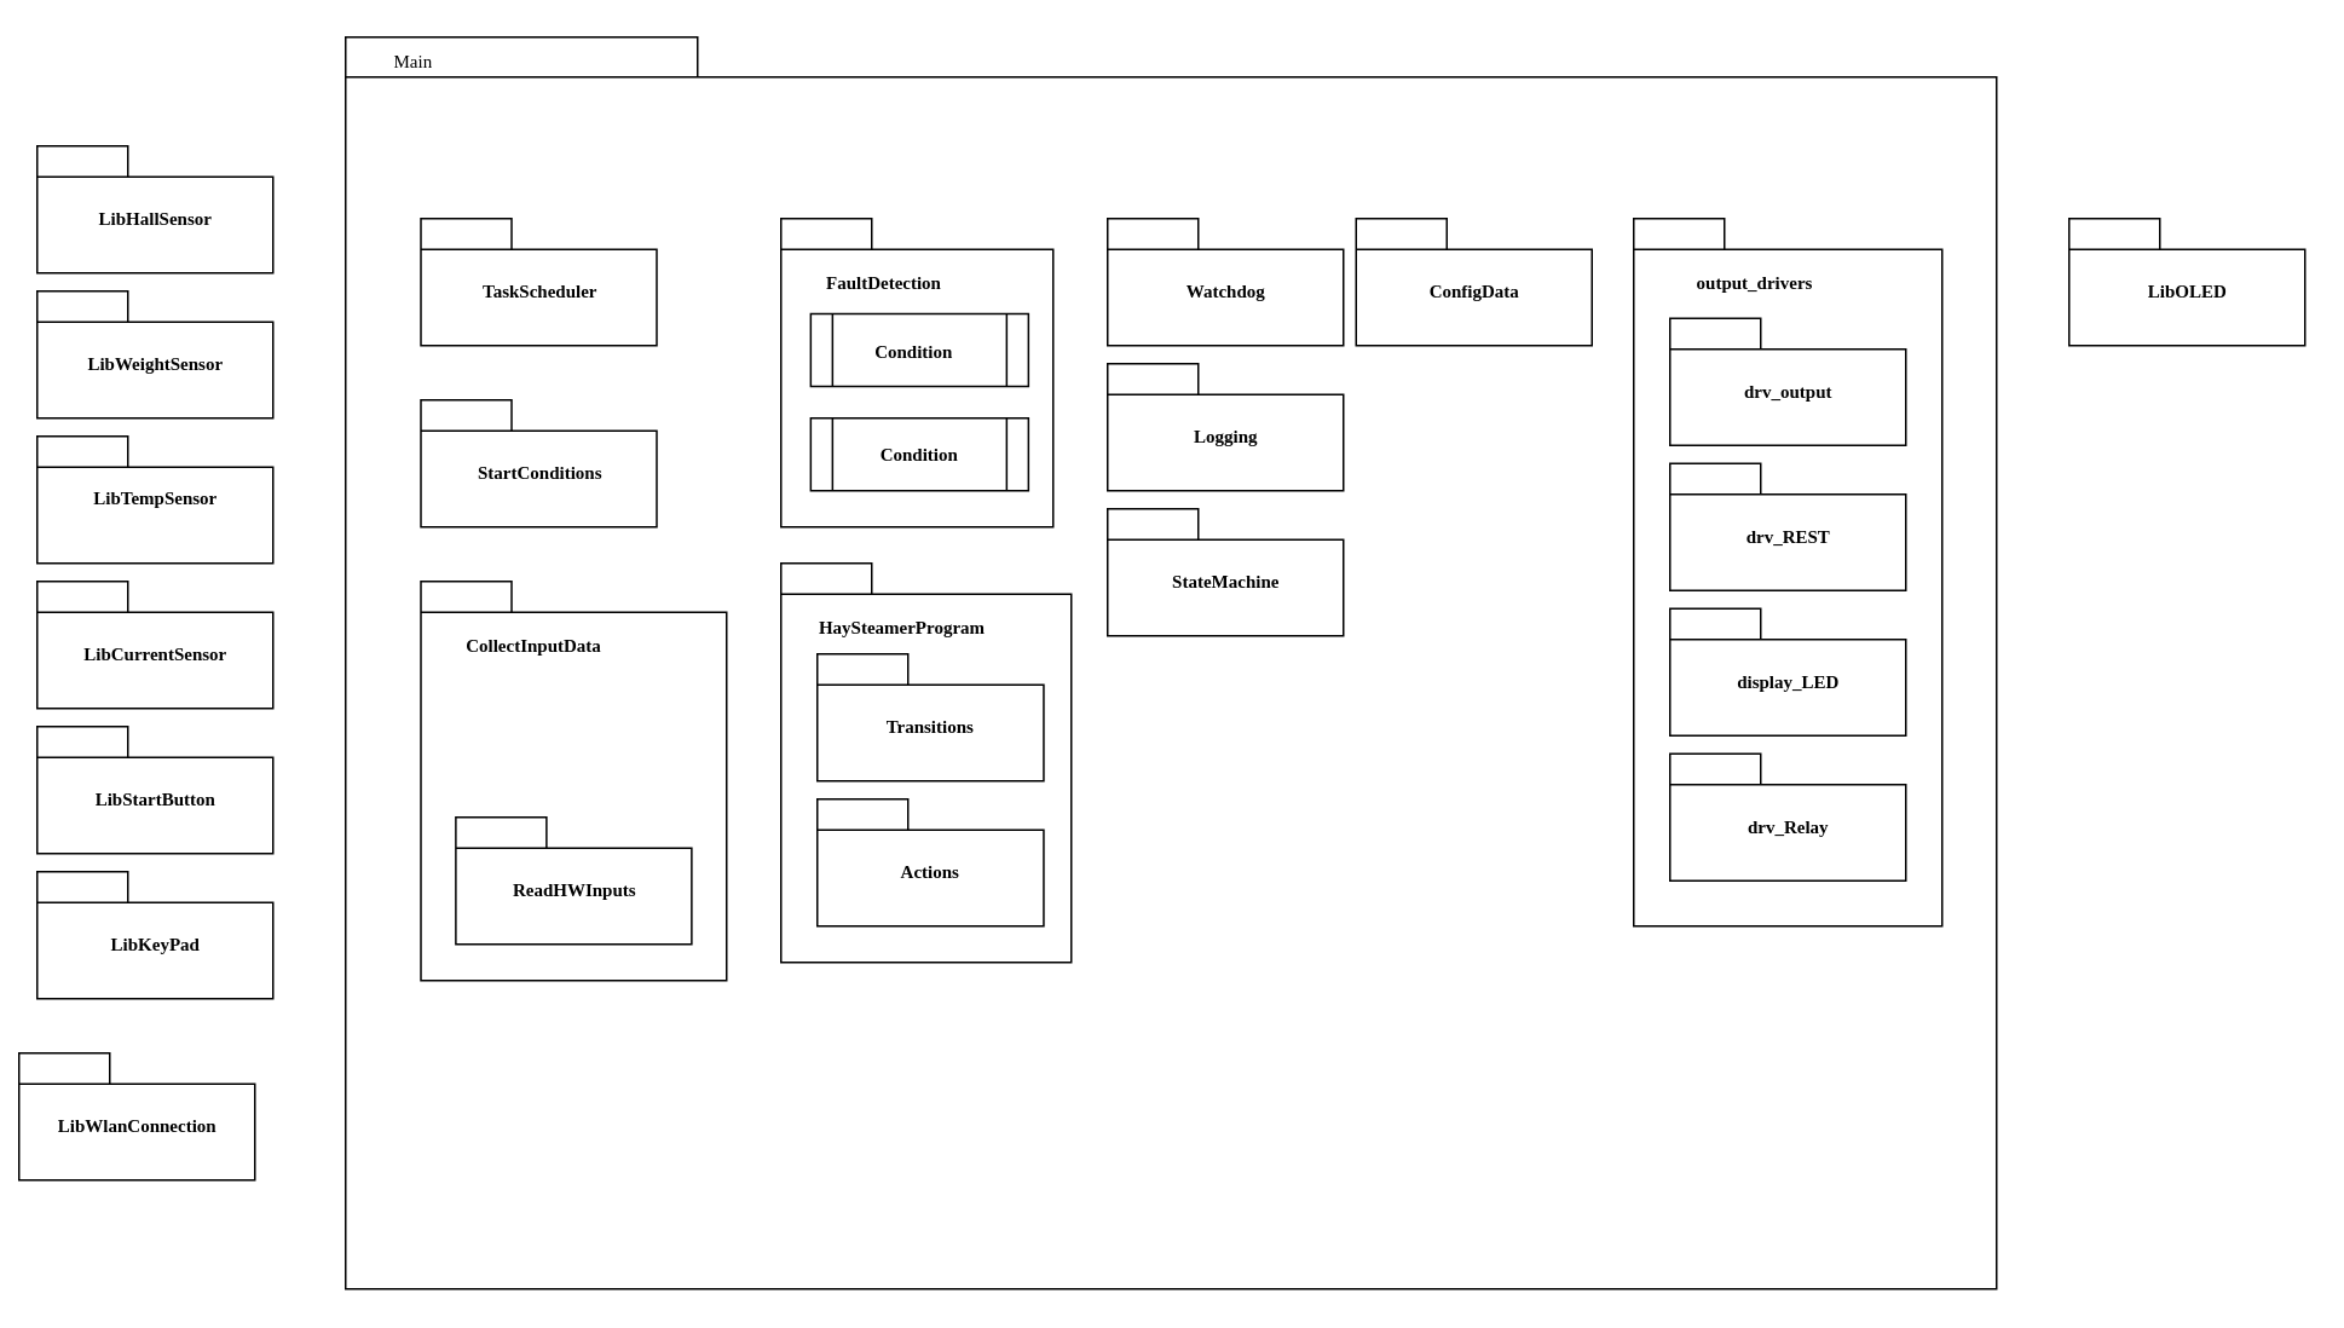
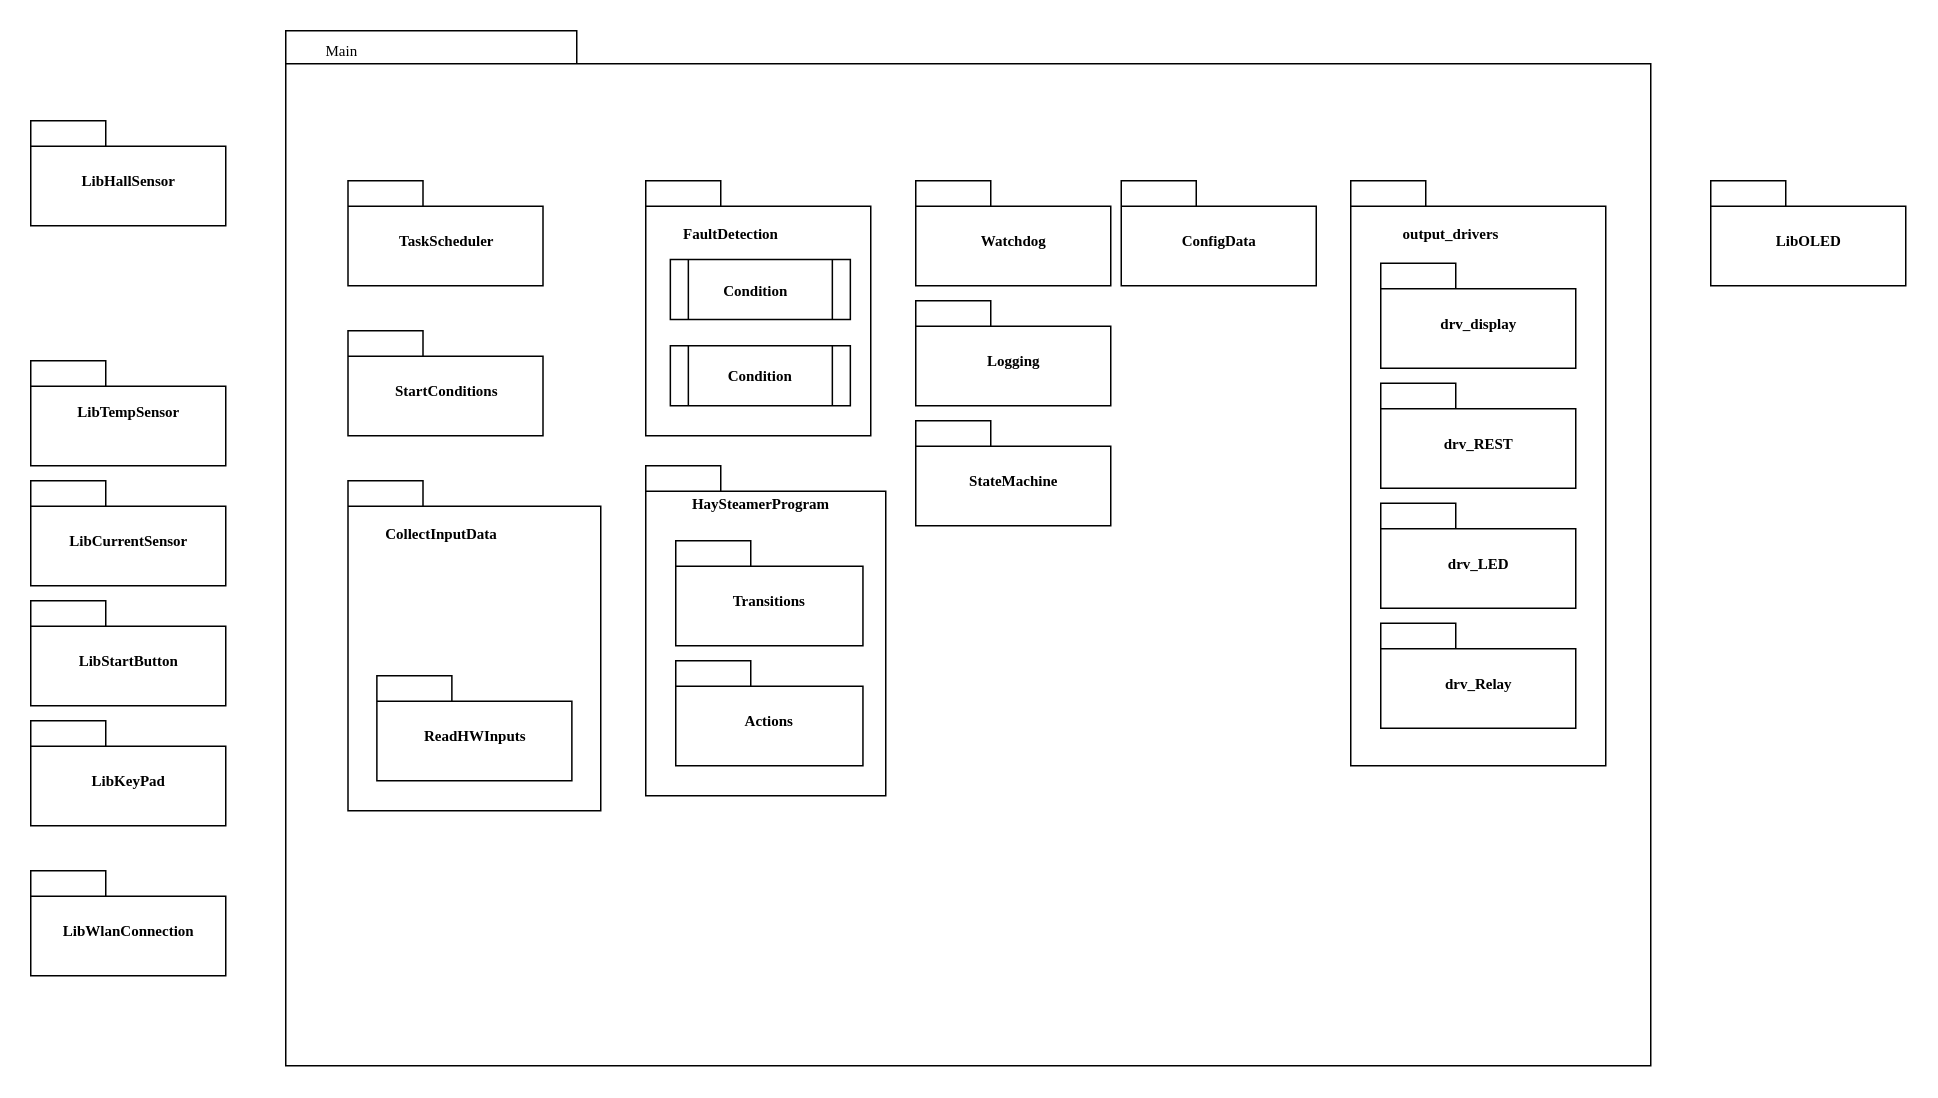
  <mxCell id="0" />
  <mxCell id="1" parent="0" />
  <mxCell id="2" value="" style="shape=folder;fontStyle=1;spacingTop=10;tabWidth=194;tabHeight=22;tabPosition=left;html=1;rounded=0;shadow=0;comic=0;labelBackgroundColor=none;strokeWidth=1;fillColor=none;fontFamily=Verdana;fontSize=10;align=center;" parent="1" vertex="1"><mxGeometry x="190" y="20" width="910" height="690" as="geometry" /></mxCell>
  <mxCell id="3" value="" style="shape=folder;fontStyle=1;spacingTop=10;tabWidth=50;tabHeight=17;tabPosition=left;html=1;rounded=0;shadow=0;comic=0;labelBackgroundColor=none;strokeWidth=1;fontFamily=Verdana;fontSize=10;align=center;" vertex="1" parent="1"><mxGeometry x="900" y="120" width="170" height="390" as="geometry" /></mxCell>
  <mxCell id="4" value="" style="group" parent="1" vertex="1" connectable="0"><mxGeometry x="231.5" y="120" width="130" height="70" as="geometry" /></mxCell>
  <mxCell id="5" value="TaskScheduler" style="shape=folder;fontStyle=1;spacingTop=10;tabWidth=50;tabHeight=17;tabPosition=left;html=1;rounded=0;shadow=0;comic=0;labelBackgroundColor=none;strokeWidth=1;fontFamily=Verdana;fontSize=10;align=center;" parent="4" vertex="1"><mxGeometry width="130" height="70" as="geometry" /></mxCell>
  <mxCell id="6" value="Main" style="text;html=1;align=left;verticalAlign=top;spacingTop=-4;fontSize=10;fontFamily=Verdana" parent="1" vertex="1"><mxGeometry x="215" y="25" width="130" height="20" as="geometry" /></mxCell>
  <mxCell id="7" value="" style="group" vertex="1" connectable="0" parent="1"><mxGeometry x="20" y="240" width="130" height="70" as="geometry" /></mxCell>
  <mxCell id="8" value="LibTempSensor&lt;div&gt;&lt;br&gt;&lt;/div&gt;" style="shape=folder;fontStyle=1;spacingTop=10;tabWidth=50;tabHeight=17;tabPosition=left;html=1;rounded=0;shadow=0;comic=0;labelBackgroundColor=none;strokeWidth=1;fontFamily=Verdana;fontSize=10;align=center;" vertex="1" parent="7"><mxGeometry width="130" height="70" as="geometry" /></mxCell>
- <mxCell id="9" value="&lt;div&gt;LibWlanConnection&lt;/div&gt;" style="shape=folder;fontStyle=1;spacingTop=10;tabWidth=50;tabHeight=17;tabPosition=left;html=1;rounded=0;shadow=0;comic=0;labelBackgroundColor=none;strokeWidth=1;fontFamily=Verdana;fontSize=10;align=center;" vertex="1" parent="1"><mxGeometry x="10" y="580" width="130" height="70" as="geometry" /></mxCell>
+ <mxCell id="9" value="&lt;div&gt;LibWlanConnection&lt;/div&gt;" style="shape=folder;fontStyle=1;spacingTop=10;tabWidth=50;tabHeight=17;tabPosition=left;html=1;rounded=0;shadow=0;comic=0;labelBackgroundColor=none;strokeWidth=1;fontFamily=Verdana;fontSize=10;align=center;" vertex="1" parent="1"><mxGeometry x="20" y="580" width="130" height="70" as="geometry" /></mxCell>
  <mxCell id="10" value="LibStartButton" style="shape=folder;fontStyle=1;spacingTop=10;tabWidth=50;tabHeight=17;tabPosition=left;html=1;rounded=0;shadow=0;comic=0;labelBackgroundColor=none;strokeWidth=1;fontFamily=Verdana;fontSize=10;align=center;" vertex="1" parent="1"><mxGeometry x="20" y="400" width="130" height="70" as="geometry" /></mxCell>
  <mxCell id="11" value="&lt;div&gt;LibKeyPad&lt;/div&gt;" style="shape=folder;fontStyle=1;spacingTop=10;tabWidth=50;tabHeight=17;tabPosition=left;html=1;rounded=0;shadow=0;comic=0;labelBackgroundColor=none;strokeWidth=1;fontFamily=Verdana;fontSize=10;align=center;" vertex="1" parent="1"><mxGeometry x="20" y="480" width="130" height="70" as="geometry" /></mxCell>
  <mxCell id="12" value="&lt;div&gt;LibOLED&lt;/div&gt;" style="shape=folder;fontStyle=1;spacingTop=10;tabWidth=50;tabHeight=17;tabPosition=left;html=1;rounded=0;shadow=0;comic=0;labelBackgroundColor=none;strokeWidth=1;fontFamily=Verdana;fontSize=10;align=center;" vertex="1" parent="1"><mxGeometry x="1140" y="120" width="130" height="70" as="geometry" /></mxCell>
  <mxCell id="13" value="" style="group" vertex="1" connectable="0" parent="1"><mxGeometry x="20" y="320" width="130" height="70" as="geometry" /></mxCell>
  <mxCell id="14" value="&lt;div&gt;LibCurrentSensor&lt;/div&gt;" style="shape=folder;fontStyle=1;spacingTop=10;tabWidth=50;tabHeight=17;tabPosition=left;html=1;rounded=0;shadow=0;comic=0;labelBackgroundColor=none;strokeWidth=1;fontFamily=Verdana;fontSize=10;align=center;" vertex="1" parent="13"><mxGeometry width="130" height="70" as="geometry" /></mxCell>
  <mxCell id="15" value="" style="group" vertex="1" connectable="0" parent="1"><mxGeometry x="610" y="120" width="130" height="70" as="geometry" /></mxCell>
  <mxCell id="16" value="Watchdog" style="shape=folder;fontStyle=1;spacingTop=10;tabWidth=50;tabHeight=17;tabPosition=left;html=1;rounded=0;shadow=0;comic=0;labelBackgroundColor=none;strokeWidth=1;fontFamily=Verdana;fontSize=10;align=center;" vertex="1" parent="15"><mxGeometry width="130" height="70" as="geometry" /></mxCell>
  <mxCell id="17" value="" style="group" vertex="1" connectable="0" parent="1"><mxGeometry x="231.5" y="320" width="168.5" height="250" as="geometry" /></mxCell>
  <mxCell id="18" value="" style="shape=folder;fontStyle=1;spacingTop=10;tabWidth=50;tabHeight=17;tabPosition=left;html=1;rounded=0;shadow=0;comic=0;labelBackgroundColor=none;strokeWidth=1;fontFamily=Verdana;fontSize=10;align=center;" vertex="1" parent="17"><mxGeometry width="168.5" height="220" as="geometry" /></mxCell>
  <mxCell id="19" value="&lt;font style=&quot;font-size: 10px;&quot; face=&quot;Verdana&quot;&gt;&lt;b style=&quot;background-color: light-dark(#ffffff, var(--ge-dark-color, #121212));&quot;&gt;CollectInputData&lt;/b&gt;&lt;/font&gt;" style="text;html=1;align=center;verticalAlign=middle;whiteSpace=wrap;rounded=0;" vertex="1" parent="17"><mxGeometry x="-4.4" y="20" width="134.4" height="30" as="geometry" /></mxCell>
  <mxCell id="20" value="ReadHWInputs" style="shape=folder;fontStyle=1;spacingTop=10;tabWidth=50;tabHeight=17;tabPosition=left;html=1;rounded=0;shadow=0;comic=0;labelBackgroundColor=none;strokeWidth=1;fontFamily=Verdana;fontSize=10;align=center;" vertex="1" parent="17"><mxGeometry x="19.25" y="130" width="130" height="70" as="geometry" /></mxCell>
  <mxCell id="21" value="drv_REST" style="shape=folder;fontStyle=1;spacingTop=10;tabWidth=50;tabHeight=17;tabPosition=left;html=1;rounded=0;shadow=0;comic=0;labelBackgroundColor=none;strokeWidth=1;fontFamily=Verdana;fontSize=10;align=center;" vertex="1" parent="1"><mxGeometry x="920" y="255" width="130" height="70" as="geometry" /></mxCell>
  <mxCell id="22" value="" style="group" vertex="1" connectable="0" parent="1"><mxGeometry x="747" y="120" width="130" height="70" as="geometry" /></mxCell>
  <mxCell id="23" value="ConfigData" style="shape=folder;fontStyle=1;spacingTop=10;tabWidth=50;tabHeight=17;tabPosition=left;html=1;rounded=0;shadow=0;comic=0;labelBackgroundColor=none;strokeWidth=1;fontFamily=Verdana;fontSize=10;align=center;" vertex="1" parent="22"><mxGeometry width="130" height="70" as="geometry" /></mxCell>
  <mxCell id="24" value="" style="group" vertex="1" connectable="0" parent="1"><mxGeometry x="610" y="200" width="130" height="70" as="geometry" /></mxCell>
  <mxCell id="25" value="Logging" style="shape=folder;fontStyle=1;spacingTop=10;tabWidth=50;tabHeight=17;tabPosition=left;html=1;rounded=0;shadow=0;comic=0;labelBackgroundColor=none;strokeWidth=1;fontFamily=Verdana;fontSize=10;align=center;" vertex="1" parent="24"><mxGeometry width="130" height="70" as="geometry" /></mxCell>
  <mxCell id="26" value="" style="group" vertex="1" connectable="0" parent="1"><mxGeometry x="20" y="160" width="130" height="70" as="geometry" /></mxCell>
- <mxCell id="27" value="LibWeightSensor" style="shape=folder;fontStyle=1;spacingTop=10;tabWidth=50;tabHeight=17;tabPosition=left;html=1;rounded=0;shadow=0;comic=0;labelBackgroundColor=none;strokeWidth=1;fontFamily=Verdana;fontSize=10;align=center;" vertex="1" parent="26"><mxGeometry width="130" height="70" as="geometry" /></mxCell>
  <mxCell id="28" value="" style="group" vertex="1" connectable="0" parent="1"><mxGeometry x="20" y="80" width="130" height="70" as="geometry" /></mxCell>
  <mxCell id="29" value="LibHallSensor" style="shape=folder;fontStyle=1;spacingTop=10;tabWidth=50;tabHeight=17;tabPosition=left;html=1;rounded=0;shadow=0;comic=0;labelBackgroundColor=none;strokeWidth=1;fontFamily=Verdana;fontSize=10;align=center;" vertex="1" parent="28"><mxGeometry width="130" height="70" as="geometry" /></mxCell>
  <mxCell id="30" value="" style="group" vertex="1" connectable="0" parent="1"><mxGeometry x="920" y="175" width="130" height="70" as="geometry" /></mxCell>
- <mxCell id="31" value="drv_output" style="shape=folder;fontStyle=1;spacingTop=10;tabWidth=50;tabHeight=17;tabPosition=left;html=1;rounded=0;shadow=0;comic=0;labelBackgroundColor=none;strokeWidth=1;fontFamily=Verdana;fontSize=10;align=center;" vertex="1" parent="30"><mxGeometry width="130" height="70" as="geometry" /></mxCell>
+ <mxCell id="31" value="drv_display" style="shape=folder;fontStyle=1;spacingTop=10;tabWidth=50;tabHeight=17;tabPosition=left;html=1;rounded=0;shadow=0;comic=0;labelBackgroundColor=none;strokeWidth=1;fontFamily=Verdana;fontSize=10;align=center;" vertex="1" parent="30"><mxGeometry width="130" height="70" as="geometry" /></mxCell>
  <mxCell id="32" value="drv_Relay" style="shape=folder;fontStyle=1;spacingTop=10;tabWidth=50;tabHeight=17;tabPosition=left;html=1;rounded=0;shadow=0;comic=0;labelBackgroundColor=none;strokeWidth=1;fontFamily=Verdana;fontSize=10;align=center;" vertex="1" parent="1"><mxGeometry x="920" y="415" width="130" height="70" as="geometry" /></mxCell>
  <mxCell id="33" value="" style="group" vertex="1" connectable="0" parent="1"><mxGeometry x="231.5" y="220" width="130" height="70" as="geometry" /></mxCell>
  <mxCell id="34" value="StartConditions" style="shape=folder;fontStyle=1;spacingTop=10;tabWidth=50;tabHeight=17;tabPosition=left;html=1;rounded=0;shadow=0;comic=0;labelBackgroundColor=none;strokeWidth=1;fontFamily=Verdana;fontSize=10;align=center;" vertex="1" parent="33"><mxGeometry width="130" height="70" as="geometry" /></mxCell>
- <mxCell id="35" value="display_LED" style="shape=folder;fontStyle=1;spacingTop=10;tabWidth=50;tabHeight=17;tabPosition=left;html=1;rounded=0;shadow=0;comic=0;labelBackgroundColor=none;strokeWidth=1;fontFamily=Verdana;fontSize=10;align=center;" vertex="1" parent="1"><mxGeometry x="920" y="335" width="130" height="70" as="geometry" /></mxCell>
+ <mxCell id="35" value="drv_LED" style="shape=folder;fontStyle=1;spacingTop=10;tabWidth=50;tabHeight=17;tabPosition=left;html=1;rounded=0;shadow=0;comic=0;labelBackgroundColor=none;strokeWidth=1;fontFamily=Verdana;fontSize=10;align=center;" vertex="1" parent="1"><mxGeometry x="920" y="335" width="130" height="70" as="geometry" /></mxCell>
  <mxCell id="36" value="" style="group" vertex="1" connectable="0" parent="1"><mxGeometry x="430" y="310" width="240" height="220" as="geometry" /></mxCell>
  <mxCell id="37" value="" style="group" vertex="1" connectable="0" parent="36"><mxGeometry width="240" height="220" as="geometry" /></mxCell>
  <mxCell id="38" value="" style="shape=folder;fontStyle=1;spacingTop=10;tabWidth=50;tabHeight=17;tabPosition=left;html=1;rounded=0;shadow=0;comic=0;labelBackgroundColor=none;strokeWidth=1;fontFamily=Verdana;fontSize=10;align=center;" vertex="1" parent="37"><mxGeometry width="160" height="220" as="geometry" /></mxCell>
- <mxCell id="39" value="&lt;font style=&quot;font-size: 10px;&quot; face=&quot;Verdana&quot;&gt;&lt;b style=&quot;background-color: light-dark(#ffffff, var(--ge-dark-color, #121212));&quot;&gt;HaySteamerProgram&lt;/b&gt;&lt;/font&gt;" style="text;html=1;align=center;verticalAlign=middle;whiteSpace=wrap;rounded=0;" vertex="1" parent="37"><mxGeometry y="20" width="134.4" height="30" as="geometry" /></mxCell>
+ <mxCell id="39" value="&lt;font style=&quot;font-size: 10px;&quot; face=&quot;Verdana&quot;&gt;&lt;b style=&quot;background-color: light-dark(#ffffff, var(--ge-dark-color, #121212));&quot;&gt;HaySteamerProgram&lt;/b&gt;&lt;/font&gt;" style="text;html=1;align=center;verticalAlign=middle;whiteSpace=wrap;rounded=0;" vertex="1" parent="37"><mxGeometry x="10" y="10" width="134.4" height="30" as="geometry" /></mxCell>
  <mxCell id="40" value="Transitions" style="shape=folder;fontStyle=1;spacingTop=10;tabWidth=50;tabHeight=17;tabPosition=left;html=1;rounded=0;shadow=0;comic=0;labelBackgroundColor=none;strokeWidth=1;fontFamily=Verdana;fontSize=10;align=center;" vertex="1" parent="37"><mxGeometry x="20" y="50" width="124.8" height="70" as="geometry" /></mxCell>
  <mxCell id="41" value="Actions" style="shape=folder;fontStyle=1;spacingTop=10;tabWidth=50;tabHeight=17;tabPosition=left;html=1;rounded=0;shadow=0;comic=0;labelBackgroundColor=none;strokeWidth=1;fontFamily=Verdana;fontSize=10;align=center;" vertex="1" parent="37"><mxGeometry x="20" y="130" width="124.8" height="70" as="geometry" /></mxCell>
  <mxCell id="42" value="" style="group" vertex="1" connectable="0" parent="1"><mxGeometry x="420" y="120" width="250" height="190" as="geometry" /></mxCell>
  <mxCell id="43" value="" style="group" vertex="1" connectable="0" parent="42"><mxGeometry width="250" height="190" as="geometry" /></mxCell>
  <mxCell id="44" value="" style="shape=folder;fontStyle=1;spacingTop=10;tabWidth=50;tabHeight=17;tabPosition=left;html=1;rounded=0;shadow=0;comic=0;labelBackgroundColor=none;strokeWidth=1;fontFamily=Verdana;fontSize=10;align=center;" vertex="1" parent="43"><mxGeometry x="10" width="150" height="170" as="geometry" /></mxCell>
  <mxCell id="45" value="&lt;font style=&quot;font-size: 10px;&quot; face=&quot;Verdana&quot;&gt;&lt;b style=&quot;background-color: light-dark(#ffffff, var(--ge-dark-color, #121212));&quot;&gt;FaultDetection&lt;/b&gt;&lt;/font&gt;" style="text;html=1;align=center;verticalAlign=middle;whiteSpace=wrap;rounded=0;" vertex="1" parent="43"><mxGeometry y="17.503" width="134.4" height="35" as="geometry" /></mxCell>
  <mxCell id="46" value="" style="shape=process;whiteSpace=wrap;html=1;backgroundOutline=1;" vertex="1" parent="43"><mxGeometry x="26.4" y="52.5" width="120" height="40" as="geometry" /></mxCell>
  <mxCell id="47" value="" style="shape=process;whiteSpace=wrap;html=1;backgroundOutline=1;" vertex="1" parent="43"><mxGeometry x="26.4" y="110" width="120" height="40" as="geometry" /></mxCell>
  <mxCell id="48" value="&lt;font style=&quot;font-size: 10px;&quot; face=&quot;Verdana&quot;&gt;&lt;b style=&quot;background-color: light-dark(#ffffff, var(--ge-dark-color, #121212));&quot;&gt;Condition&lt;/b&gt;&lt;/font&gt;" style="text;html=1;align=center;verticalAlign=middle;whiteSpace=wrap;rounded=0;" vertex="1" parent="43"><mxGeometry x="50" y="55" width="67.2" height="35" as="geometry" /></mxCell>
  <mxCell id="49" value="&lt;font style=&quot;font-size: 10px;&quot; face=&quot;Verdana&quot;&gt;&lt;b style=&quot;background-color: light-dark(#ffffff, var(--ge-dark-color, #121212));&quot;&gt;Condition&lt;/b&gt;&lt;/font&gt;" style="text;html=1;align=center;verticalAlign=middle;whiteSpace=wrap;rounded=0;" vertex="1" parent="43"><mxGeometry x="47.8" y="112.5" width="77.2" height="35" as="geometry" /></mxCell>
  <mxCell id="50" value="StateMachine" style="shape=folder;fontStyle=1;spacingTop=10;tabWidth=50;tabHeight=17;tabPosition=left;html=1;rounded=0;shadow=0;comic=0;labelBackgroundColor=none;strokeWidth=1;fontFamily=Verdana;fontSize=10;align=center;" vertex="1" parent="1"><mxGeometry x="610" y="280" width="130" height="70" as="geometry" /></mxCell>
  <mxCell id="51" value="&lt;font style=&quot;font-size: 10px;&quot; face=&quot;Verdana&quot;&gt;&lt;b style=&quot;background-color: light-dark(#ffffff, var(--ge-dark-color, #121212));&quot;&gt;output_drivers&lt;/b&gt;&lt;/font&gt;" style="text;html=1;align=center;verticalAlign=middle;whiteSpace=wrap;rounded=0;" vertex="1" parent="1"><mxGeometry x="900" y="140" width="134.4" height="30" as="geometry" /></mxCell>
